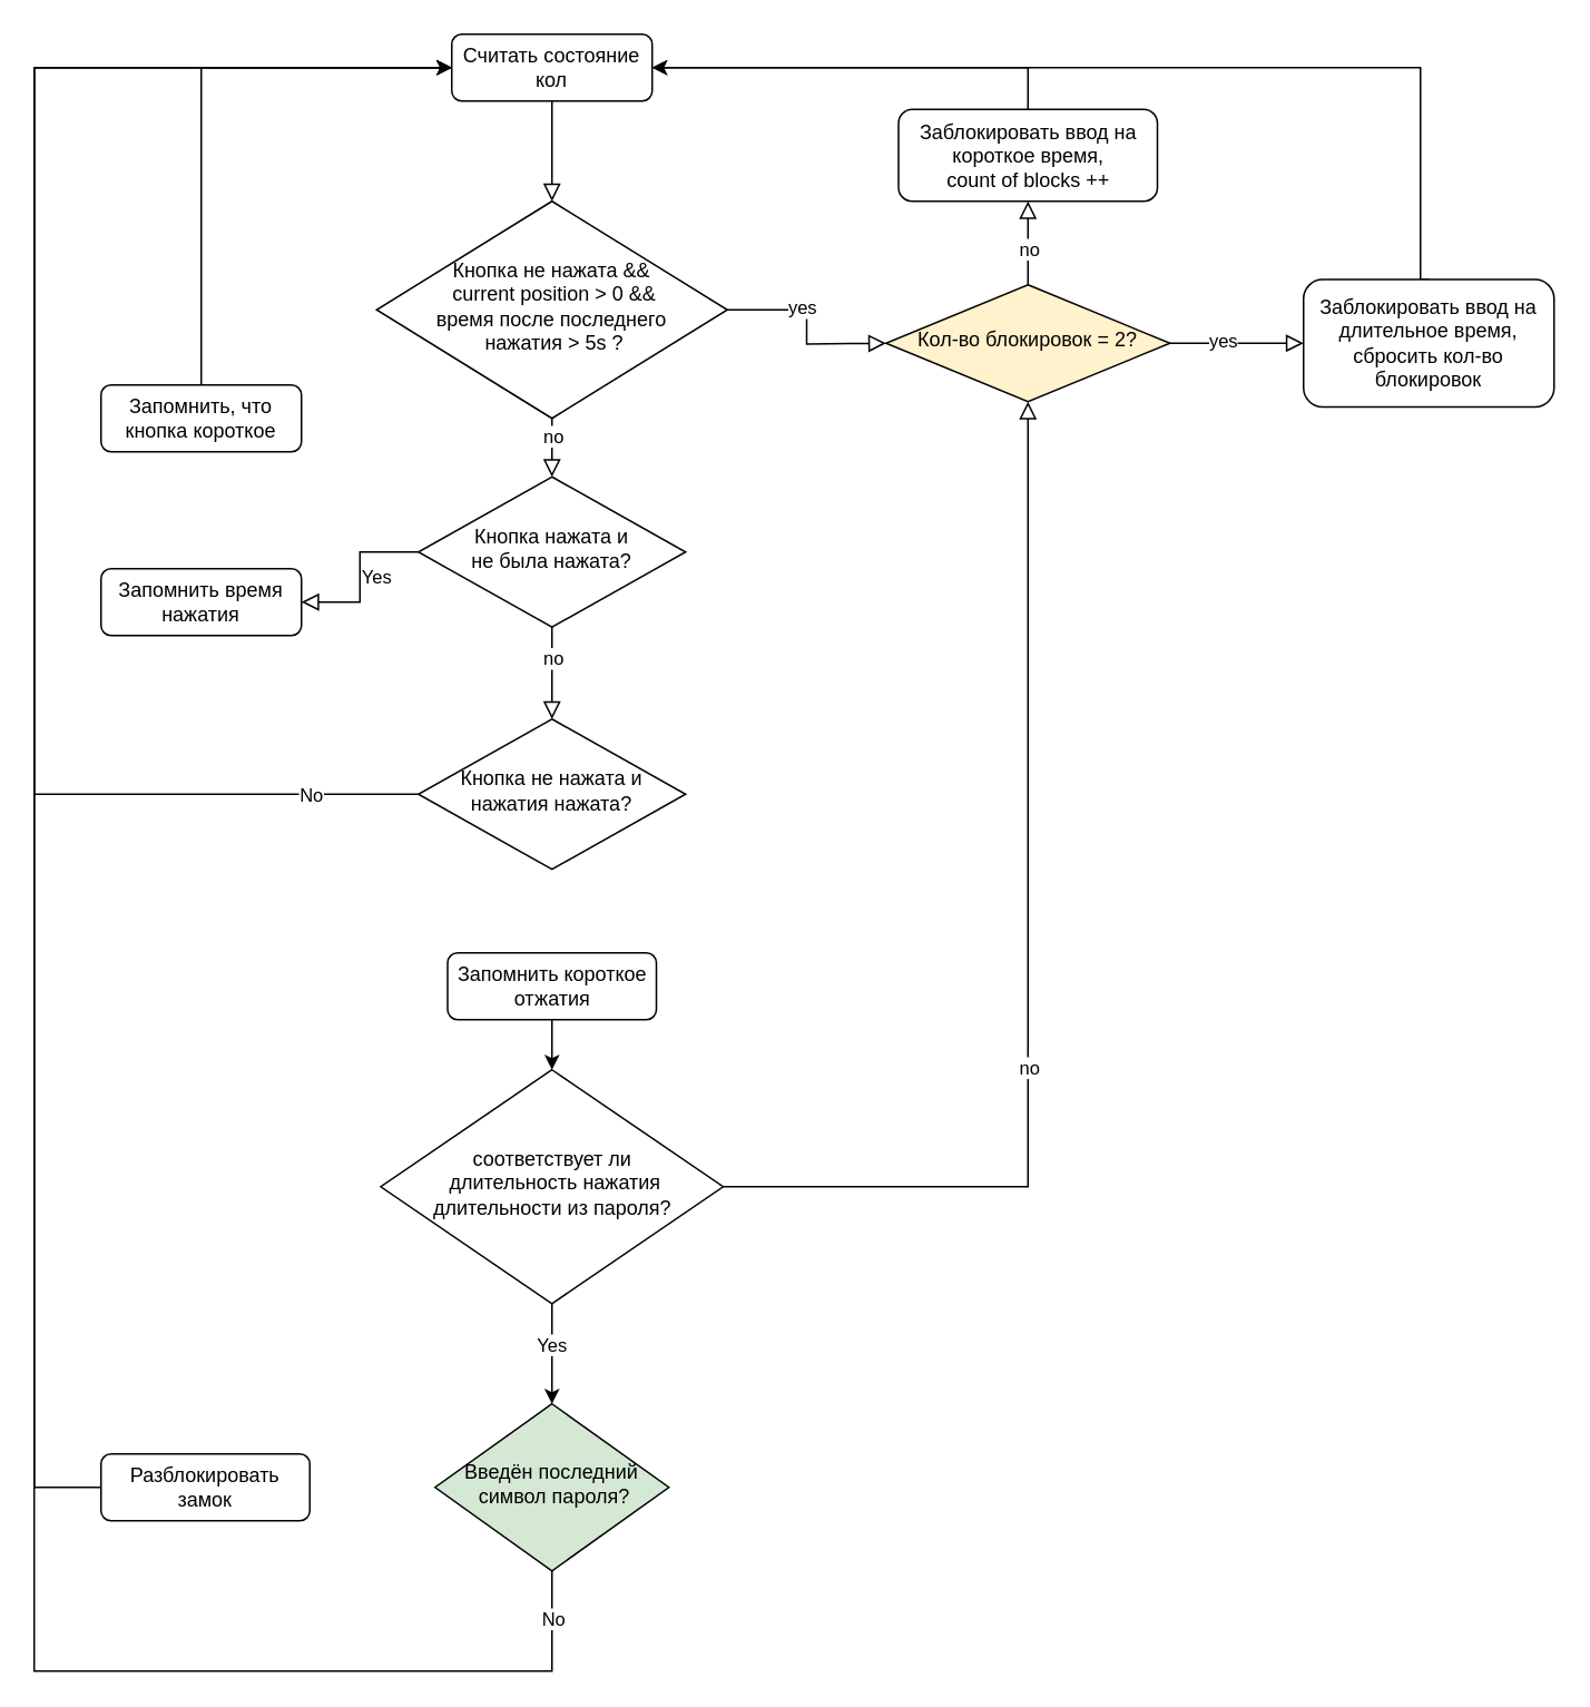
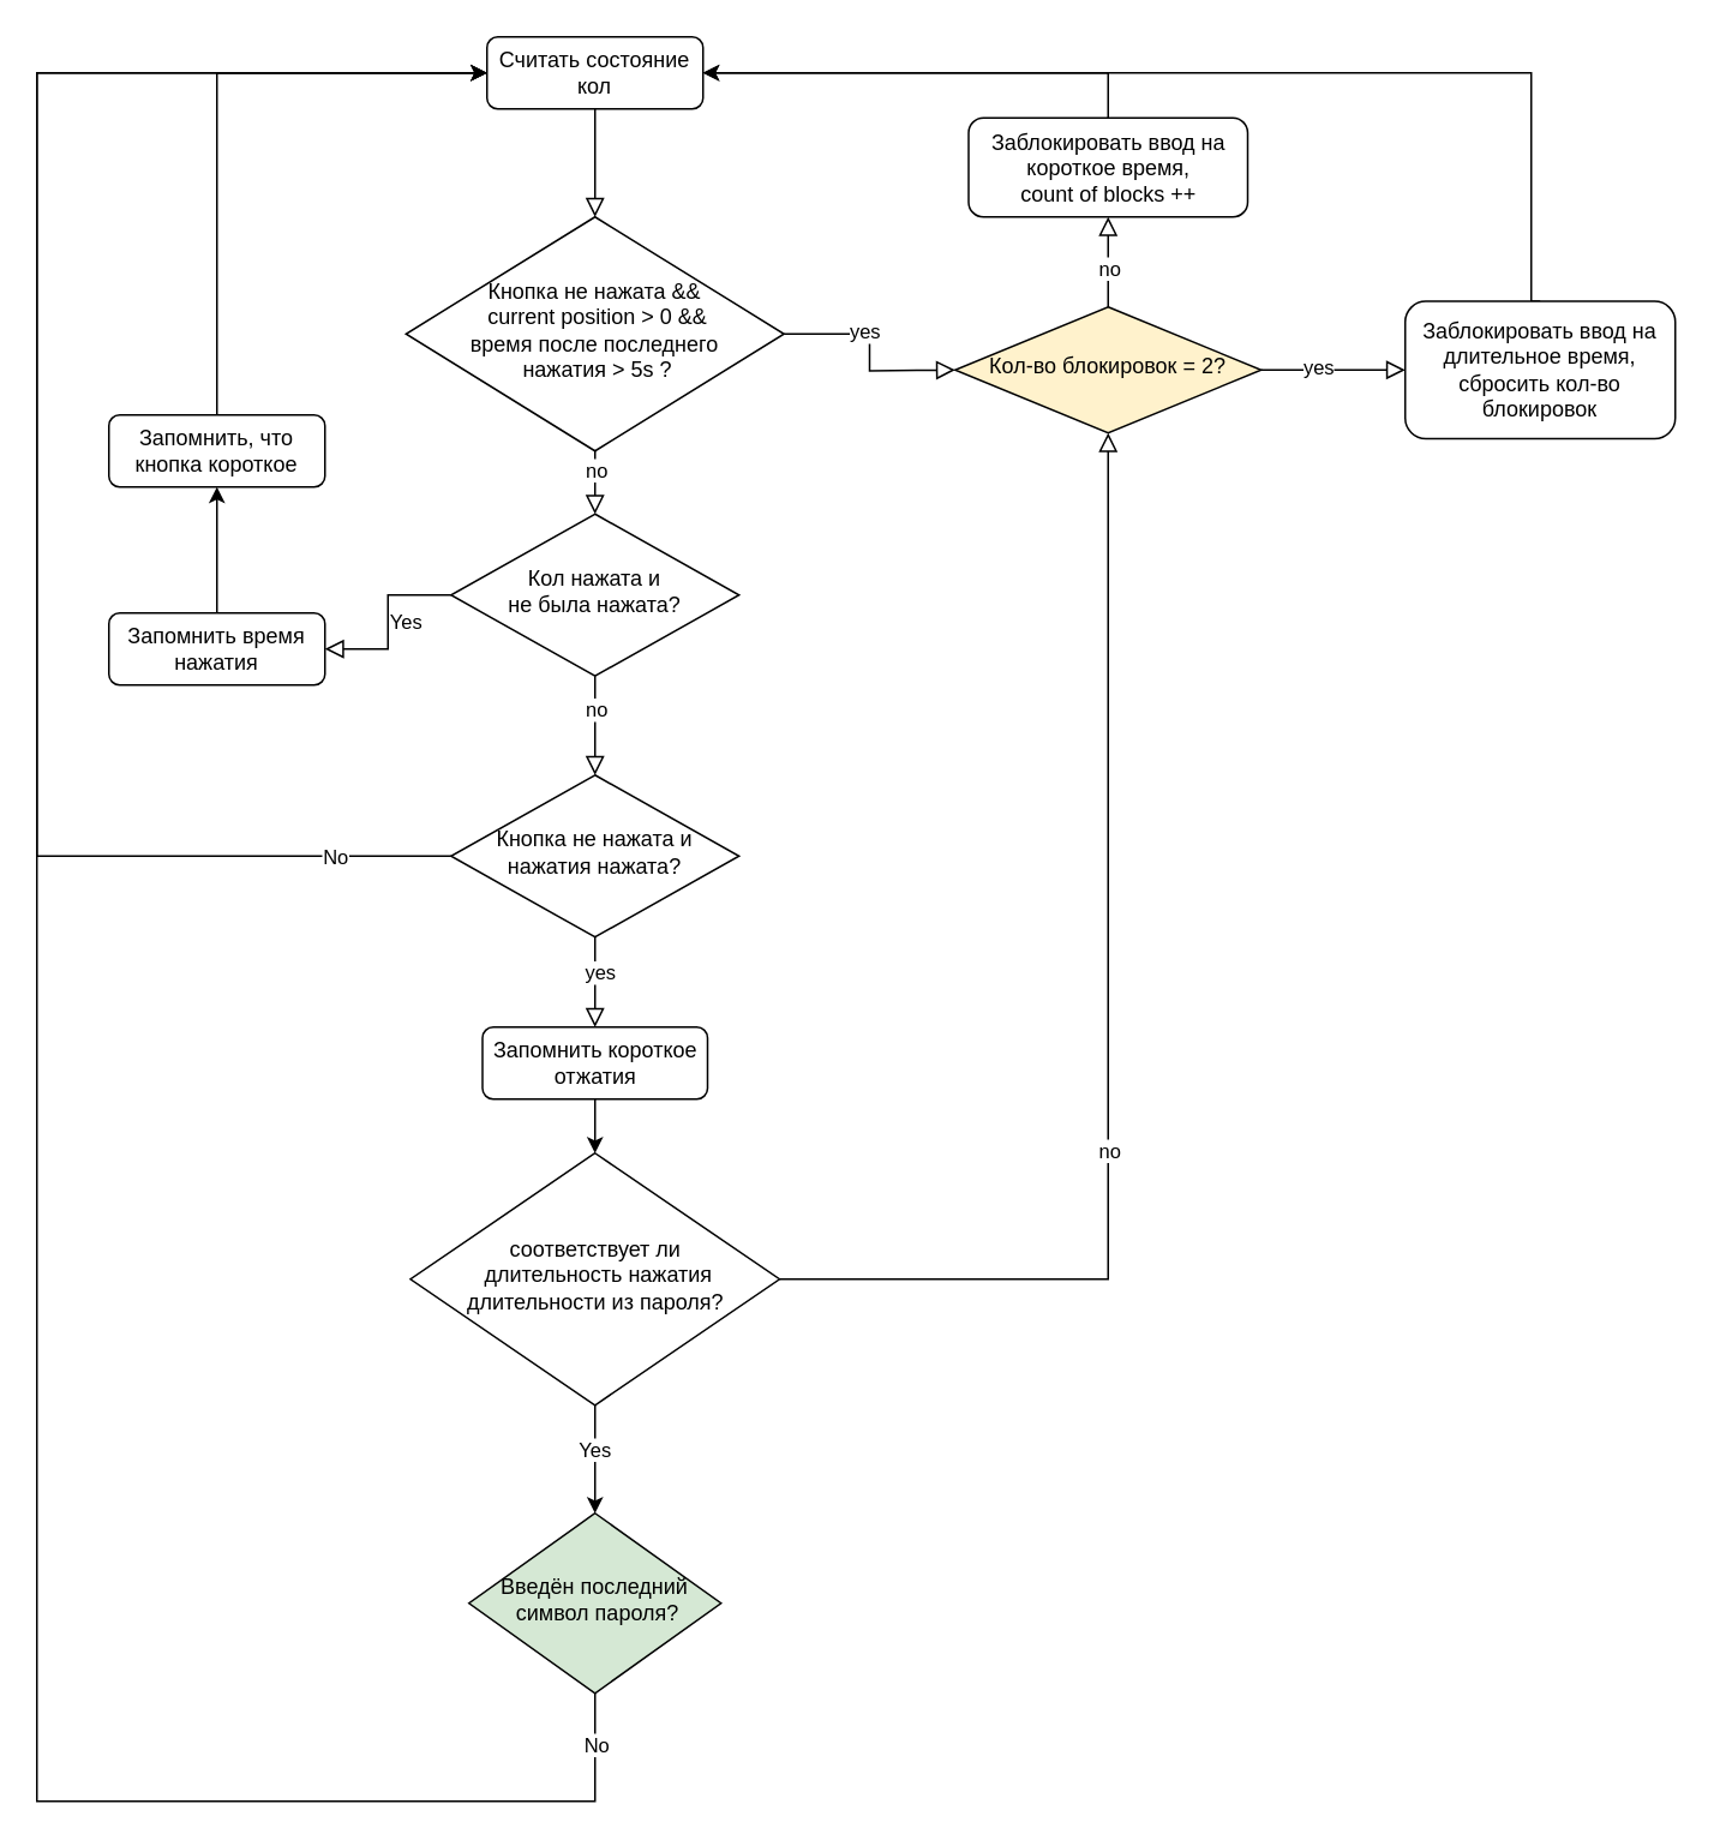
  <mxCell id="0" />
  <mxCell id="1" parent="0" />
  <mxCell id="2" value="" style="rounded=0;html=1;jettySize=auto;orthogonalLoop=1;fontSize=11;endArrow=block;endFill=0;endSize=8;strokeWidth=1;shadow=0;labelBackgroundColor=none;edgeStyle=orthogonalEdgeStyle;" parent="1" source="3" target="4" edge="1"><mxGeometry relative="1" as="geometry" /></mxCell>
  <mxCell id="3" value="Считать состояние кол" style="rounded=1;whiteSpace=wrap;html=1;fontSize=12;glass=0;strokeWidth=1;shadow=0;" parent="1" vertex="1"><mxGeometry x="270" y="20" width="120" height="40" as="geometry" /></mxCell>
  <mxCell id="4" value="Кнопка не нажата &amp;amp;&amp;amp;&lt;br&gt;&amp;nbsp;current position &amp;gt; 0 &amp;amp;&amp;amp;&lt;br&gt;время после последнего&lt;br&gt;&amp;nbsp;нажатия &amp;gt; 5s ?" style="rhombus;whiteSpace=wrap;html=1;shadow=0;fontFamily=Helvetica;fontSize=12;align=center;strokeWidth=1;spacing=6;spacingTop=-4;" parent="1" vertex="1"><mxGeometry x="225" y="120" width="210" height="130" as="geometry" /></mxCell>
  <mxCell id="5" style="edgeStyle=orthogonalEdgeStyle;rounded=0;orthogonalLoop=1;jettySize=auto;html=1;exitX=0.5;exitY=0;exitDx=0;exitDy=0;" edge="1" parent="1" source="6"><mxGeometry relative="1" as="geometry"><mxPoint x="390" y="40" as="targetPoint" /><Array as="points"><mxPoint x="850" y="40" /></Array></mxGeometry></mxCell>
  <mxCell id="6" value="Заблокировать ввод на длительное время,&lt;br&gt;сбросить кол-во блокировок" style="rounded=1;whiteSpace=wrap;html=1;fontSize=12;glass=0;strokeWidth=1;shadow=0;" parent="1" vertex="1"><mxGeometry x="780" y="166.88" width="150" height="76.25" as="geometry" /></mxCell>
  <mxCell id="7" value="Yes" style="edgeStyle=orthogonalEdgeStyle;rounded=0;html=1;jettySize=auto;orthogonalLoop=1;fontSize=11;endArrow=block;endFill=0;endSize=8;strokeWidth=1;shadow=0;labelBackgroundColor=none;" parent="1" source="8" target="10" edge="1"><mxGeometry y="10" relative="1" as="geometry"><mxPoint as="offset" /></mxGeometry></mxCell>
- <mxCell id="8" value="Кнопка нажата и &lt;br&gt;не была нажата?" style="rhombus;whiteSpace=wrap;html=1;shadow=0;fontFamily=Helvetica;fontSize=12;align=center;strokeWidth=1;spacing=6;spacingTop=-4;" parent="1" vertex="1"><mxGeometry x="250" y="285" width="160" height="90" as="geometry" /></mxCell>
+ <mxCell id="8" value="Кол нажата и &lt;br&gt;не была нажата?" style="rhombus;whiteSpace=wrap;html=1;shadow=0;fontFamily=Helvetica;fontSize=12;align=center;strokeWidth=1;spacing=6;spacingTop=-4;" parent="1" vertex="1"><mxGeometry x="250" y="285" width="160" height="90" as="geometry" /></mxCell>
+ <mxCell id="9" style="edgeStyle=orthogonalEdgeStyle;rounded=0;orthogonalLoop=1;jettySize=auto;html=1;exitX=0.5;exitY=0;exitDx=0;exitDy=0;entryX=0.5;entryY=1;entryDx=0;entryDy=0;" edge="1" parent="1" source="10" target="25"><mxGeometry relative="1" as="geometry" /></mxCell>
  <mxCell id="10" value="Запомнить время нажатия" style="rounded=1;whiteSpace=wrap;html=1;fontSize=12;glass=0;strokeWidth=1;shadow=0;" parent="1" vertex="1"><mxGeometry x="60" y="340" width="120" height="40" as="geometry" /></mxCell>
  <mxCell id="11" style="edgeStyle=orthogonalEdgeStyle;rounded=0;html=1;jettySize=auto;orthogonalLoop=1;entryX=0;entryY=0.5;entryDx=0;entryDy=0;exitX=0.5;exitY=1;exitDx=0;exitDy=0;" edge="1" parent="1" source="40" target="3"><mxGeometry relative="1" as="geometry"><mxPoint x="540" y="970" as="sourcePoint" /><mxPoint x="520" y="405" as="targetPoint" /><Array as="points"><mxPoint x="330" y="1000" /><mxPoint x="20" y="1000" /><mxPoint x="20" y="40" /></Array></mxGeometry></mxCell>
  <mxCell id="12" value="No" style="edgeLabel;html=1;align=center;verticalAlign=middle;resizable=0;points=[];" vertex="1" connectable="0" parent="11"><mxGeometry x="-0.968" y="3" relative="1" as="geometry"><mxPoint x="-3" y="3" as="offset" /></mxGeometry></mxCell>
  <mxCell id="13" value="" style="rounded=0;html=1;jettySize=auto;orthogonalLoop=1;fontSize=11;endArrow=block;endFill=0;endSize=8;strokeWidth=1;shadow=0;labelBackgroundColor=none;edgeStyle=orthogonalEdgeStyle;exitX=1;exitY=0.5;exitDx=0;exitDy=0;" edge="1" parent="1" source="4"><mxGeometry relative="1" as="geometry"><mxPoint x="340" y="80" as="sourcePoint" /><mxPoint x="530" y="205" as="targetPoint" /></mxGeometry></mxCell>
  <mxCell id="14" value="yes" style="edgeLabel;html=1;align=center;verticalAlign=middle;resizable=0;points=[];" vertex="1" connectable="0" parent="13"><mxGeometry x="-0.231" y="2" relative="1" as="geometry"><mxPoint as="offset" /></mxGeometry></mxCell>
  <mxCell id="15" value="Кол-во блокировок = 2?" style="rhombus;whiteSpace=wrap;html=1;shadow=0;fontFamily=Helvetica;fontSize=12;align=center;strokeWidth=1;spacing=6;spacingTop=-4;fillColor=#fff2cc;" vertex="1" parent="1"><mxGeometry x="530" y="170" width="170" height="70" as="geometry" /></mxCell>
  <mxCell id="16" value="" style="rounded=0;html=1;jettySize=auto;orthogonalLoop=1;fontSize=11;endArrow=block;endFill=0;endSize=8;strokeWidth=1;shadow=0;labelBackgroundColor=none;edgeStyle=orthogonalEdgeStyle;entryX=0;entryY=0.5;entryDx=0;entryDy=0;exitX=1;exitY=0.5;exitDx=0;exitDy=0;" edge="1" parent="1" source="15" target="6"><mxGeometry relative="1" as="geometry"><mxPoint x="720" y="220" as="sourcePoint" /><mxPoint x="540" y="215" as="targetPoint" /></mxGeometry></mxCell>
  <mxCell id="17" value="yes" style="edgeLabel;html=1;align=center;verticalAlign=middle;resizable=0;points=[];" vertex="1" connectable="0" parent="16"><mxGeometry x="-0.231" y="2" relative="1" as="geometry"><mxPoint as="offset" /></mxGeometry></mxCell>
  <mxCell id="18" style="edgeStyle=orthogonalEdgeStyle;rounded=0;orthogonalLoop=1;jettySize=auto;html=1;exitX=0.5;exitY=0;exitDx=0;exitDy=0;entryX=1;entryY=0.5;entryDx=0;entryDy=0;" edge="1" parent="1" source="19" target="3"><mxGeometry relative="1" as="geometry" /></mxCell>
  <mxCell id="19" value="Заблокировать ввод на короткое время,&lt;br&gt;count of blocks ++" style="rounded=1;whiteSpace=wrap;html=1;fontSize=12;glass=0;strokeWidth=1;shadow=0;" vertex="1" parent="1"><mxGeometry x="537.5" y="65" width="155" height="55" as="geometry" /></mxCell>
  <mxCell id="20" value="" style="rounded=0;html=1;jettySize=auto;orthogonalLoop=1;fontSize=11;endArrow=block;endFill=0;endSize=8;strokeWidth=1;shadow=0;labelBackgroundColor=none;edgeStyle=orthogonalEdgeStyle;exitX=0.5;exitY=0;exitDx=0;exitDy=0;entryX=0.5;entryY=1;entryDx=0;entryDy=0;" edge="1" parent="1" source="15" target="19"><mxGeometry relative="1" as="geometry"><mxPoint x="680" y="150" as="sourcePoint" /><mxPoint x="680" y="150" as="targetPoint" /><Array as="points"><mxPoint x="615" y="140" /><mxPoint x="615" y="140" /></Array></mxGeometry></mxCell>
  <mxCell id="21" value="no" style="edgeLabel;html=1;align=center;verticalAlign=middle;resizable=0;points=[];" vertex="1" connectable="0" parent="20"><mxGeometry x="-0.231" y="2" relative="1" as="geometry"><mxPoint x="2" y="-3" as="offset" /></mxGeometry></mxCell>
  <mxCell id="22" value="" style="rounded=0;html=1;jettySize=auto;orthogonalLoop=1;fontSize=11;endArrow=block;endFill=0;endSize=8;strokeWidth=1;shadow=0;labelBackgroundColor=none;edgeStyle=orthogonalEdgeStyle;entryX=0.5;entryY=0;entryDx=0;entryDy=0;exitX=0.5;exitY=1;exitDx=0;exitDy=0;" edge="1" parent="1" source="4" target="8"><mxGeometry relative="1" as="geometry"><mxPoint x="330" y="190" as="sourcePoint" /><mxPoint x="489.5" y="200" as="targetPoint" /><Array as="points" /></mxGeometry></mxCell>
  <mxCell id="23" value="no" style="edgeLabel;html=1;align=center;verticalAlign=middle;resizable=0;points=[];" vertex="1" connectable="0" parent="22"><mxGeometry x="-0.231" y="2" relative="1" as="geometry"><mxPoint x="-2" y="-3" as="offset" /></mxGeometry></mxCell>
  <mxCell id="24" style="edgeStyle=orthogonalEdgeStyle;rounded=0;orthogonalLoop=1;jettySize=auto;html=1;exitX=0.5;exitY=0;exitDx=0;exitDy=0;entryX=0;entryY=0.5;entryDx=0;entryDy=0;" edge="1" parent="1" source="25" target="3"><mxGeometry relative="1" as="geometry" /></mxCell>
  <mxCell id="25" value="Запомнить, что кнопка короткое" style="rounded=1;whiteSpace=wrap;html=1;fontSize=12;glass=0;strokeWidth=1;shadow=0;" vertex="1" parent="1"><mxGeometry x="60" y="230" width="120" height="40" as="geometry" /></mxCell>
  <mxCell id="26" style="edgeStyle=orthogonalEdgeStyle;rounded=0;orthogonalLoop=1;jettySize=auto;html=1;exitX=0;exitY=0.5;exitDx=0;exitDy=0;entryX=0;entryY=0.5;entryDx=0;entryDy=0;" edge="1" parent="1" source="28" target="3"><mxGeometry relative="1" as="geometry"><Array as="points"><mxPoint x="20" y="475" /><mxPoint x="20" y="40" /></Array></mxGeometry></mxCell>
  <mxCell id="27" value="No" style="edgeLabel;html=1;align=center;verticalAlign=middle;resizable=0;points=[];" vertex="1" connectable="0" parent="26"><mxGeometry x="-0.846" y="-2" relative="1" as="geometry"><mxPoint x="5" y="2" as="offset" /></mxGeometry></mxCell>
  <mxCell id="28" value="Кнопка не нажата и &lt;br&gt;нажатия нажата?" style="rhombus;whiteSpace=wrap;html=1;shadow=0;fontFamily=Helvetica;fontSize=12;align=center;strokeWidth=1;spacing=6;spacingTop=-4;" vertex="1" parent="1"><mxGeometry x="250" y="430" width="160" height="90" as="geometry" /></mxCell>
  <mxCell id="29" value="" style="rounded=0;html=1;jettySize=auto;orthogonalLoop=1;fontSize=11;endArrow=block;endFill=0;endSize=8;strokeWidth=1;shadow=0;labelBackgroundColor=none;edgeStyle=orthogonalEdgeStyle;entryX=0.5;entryY=0;entryDx=0;entryDy=0;exitX=0.5;exitY=1;exitDx=0;exitDy=0;" edge="1" parent="1" source="8" target="28"><mxGeometry relative="1" as="geometry"><mxPoint x="370" y="390" as="sourcePoint" /><mxPoint x="370" y="445" as="targetPoint" /><Array as="points"><mxPoint x="330" y="400" /><mxPoint x="330" y="400" /></Array></mxGeometry></mxCell>
  <mxCell id="30" value="no" style="edgeLabel;html=1;align=center;verticalAlign=middle;resizable=0;points=[];" vertex="1" connectable="0" parent="29"><mxGeometry x="-0.231" y="2" relative="1" as="geometry"><mxPoint x="-2" y="-3" as="offset" /></mxGeometry></mxCell>
  <mxCell id="31" style="edgeStyle=orthogonalEdgeStyle;rounded=0;orthogonalLoop=1;jettySize=auto;html=1;exitX=0.5;exitY=1;exitDx=0;exitDy=0;entryX=0.5;entryY=0;entryDx=0;entryDy=0;" edge="1" parent="1" source="32" target="37"><mxGeometry relative="1" as="geometry" /></mxCell>
  <mxCell id="32" value="Запомнить короткое отжатия" style="rounded=1;whiteSpace=wrap;html=1;fontSize=12;glass=0;strokeWidth=1;shadow=0;" vertex="1" parent="1"><mxGeometry x="267.5" y="570" width="125" height="40" as="geometry" /></mxCell>
+ <mxCell id="33" value="" style="rounded=0;html=1;jettySize=auto;orthogonalLoop=1;fontSize=11;endArrow=block;endFill=0;endSize=8;strokeWidth=1;shadow=0;labelBackgroundColor=none;edgeStyle=orthogonalEdgeStyle;entryX=0.5;entryY=0;entryDx=0;entryDy=0;exitX=0.5;exitY=1;exitDx=0;exitDy=0;" edge="1" parent="1" source="28" target="32"><mxGeometry relative="1" as="geometry"><mxPoint x="612.5" y="530" as="sourcePoint" /><mxPoint x="692.5" y="530.005" as="targetPoint" /></mxGeometry></mxCell>
+ <mxCell id="34" value="yes" style="edgeLabel;html=1;align=center;verticalAlign=middle;resizable=0;points=[];" vertex="1" connectable="0" parent="33"><mxGeometry x="-0.231" y="2" relative="1" as="geometry"><mxPoint as="offset" /></mxGeometry></mxCell>
  <mxCell id="35" style="edgeStyle=orthogonalEdgeStyle;rounded=0;orthogonalLoop=1;jettySize=auto;html=1;exitX=0.5;exitY=1;exitDx=0;exitDy=0;entryX=0.5;entryY=0;entryDx=0;entryDy=0;" edge="1" parent="1" source="37" target="40"><mxGeometry relative="1" as="geometry" /></mxCell>
  <mxCell id="36" value="Yes" style="edgeLabel;html=1;align=center;verticalAlign=middle;resizable=0;points=[];" vertex="1" connectable="0" parent="35"><mxGeometry x="-0.216" y="-1" relative="1" as="geometry"><mxPoint as="offset" /></mxGeometry></mxCell>
  <mxCell id="37" value="&lt;span&gt;соответствует ли&lt;br&gt;&amp;nbsp;длительность нажатия &lt;br&gt;длительности из пароля?&lt;/span&gt;" style="rhombus;whiteSpace=wrap;html=1;shadow=0;fontFamily=Helvetica;fontSize=12;align=center;strokeWidth=1;spacing=6;spacingTop=-4;" vertex="1" parent="1"><mxGeometry x="227.5" y="640" width="205" height="140" as="geometry" /></mxCell>
  <mxCell id="38" value="" style="rounded=0;html=1;jettySize=auto;orthogonalLoop=1;fontSize=11;endArrow=block;endFill=0;endSize=8;strokeWidth=1;shadow=0;labelBackgroundColor=none;edgeStyle=orthogonalEdgeStyle;exitX=1;exitY=0.5;exitDx=0;exitDy=0;entryX=0.5;entryY=1;entryDx=0;entryDy=0;" edge="1" parent="1" source="37" target="15"><mxGeometry relative="1" as="geometry"><mxPoint x="640" y="720" as="sourcePoint" /><mxPoint x="640" y="670" as="targetPoint" /><Array as="points"><mxPoint x="615" y="710" /></Array></mxGeometry></mxCell>
  <mxCell id="39" value="no" style="edgeLabel;html=1;align=center;verticalAlign=middle;resizable=0;points=[];" vertex="1" connectable="0" parent="38"><mxGeometry x="-0.231" y="2" relative="1" as="geometry"><mxPoint x="2" y="-3" as="offset" /></mxGeometry></mxCell>
  <mxCell id="40" value="Введён последний&lt;br&gt;&amp;nbsp;символ пароля?" style="rhombus;whiteSpace=wrap;html=1;shadow=0;fontFamily=Helvetica;fontSize=12;align=center;strokeWidth=1;spacing=6;spacingTop=-4;fillColor=#d5e8d4;" vertex="1" parent="1"><mxGeometry x="260" y="840" width="140" height="100" as="geometry" /></mxCell>
- <mxCell id="41" style="edgeStyle=orthogonalEdgeStyle;rounded=0;orthogonalLoop=1;jettySize=auto;html=1;exitX=0;exitY=0.5;exitDx=0;exitDy=0;entryX=0;entryY=0.5;entryDx=0;entryDy=0;" edge="1" parent="1" source="42" target="3"><mxGeometry relative="1" as="geometry"><Array as="points"><mxPoint x="20" y="890" /><mxPoint x="20" y="40" /></Array></mxGeometry></mxCell>
- <mxCell id="42" value="Разблокировать&lt;br&gt;замок" style="rounded=1;whiteSpace=wrap;html=1;fontSize=12;glass=0;strokeWidth=1;shadow=0;" vertex="1" parent="1"><mxGeometry x="60" y="870" width="125" height="40" as="geometry" /></mxCell>
